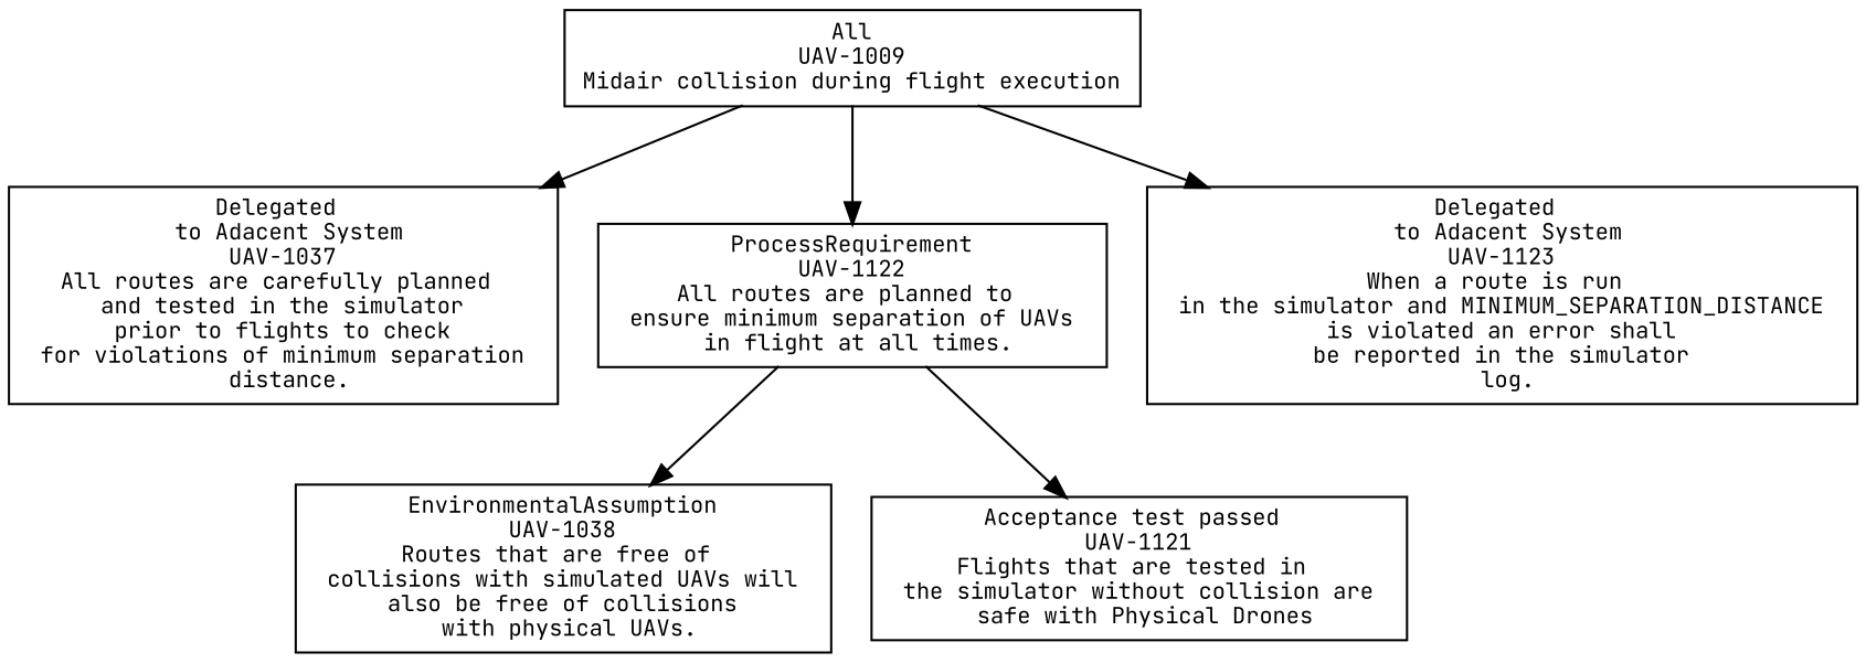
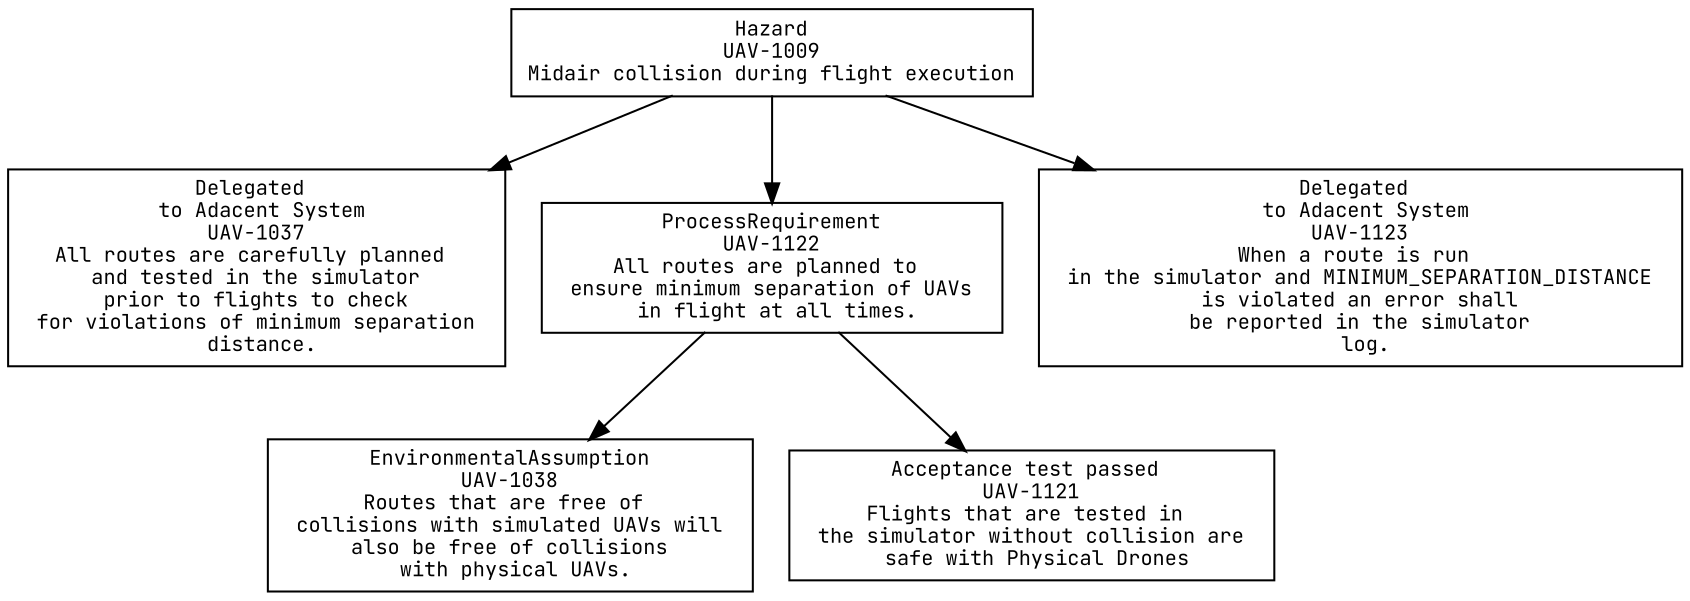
  digraph {
    autosize=false
    rankdir=TD
    fontname="JetBrains Mono"
    node [color=black fontsize=10 shape=record fontname="JetBrains Mono"]
    edge [fontname="JetBrains Mono"]
-   n1 [label="All\nUAV-1009\nMidair collision during flight execution "]
+   n1 [label="Hazard\nUAV-1009\nMidair collision during flight execution "]
    n2 [label=" Delegated \n to Adacent System\nUAV-1037\nAll routes are carefully planned \n and tested in the simulator \n prior to flights to check \n for violations of minimum separation \n distance. "]
    n3 [label="ProcessRequirement\nUAV-1122\nAll routes are planned to \n ensure minimum separation of UAVs \n in flight at all times. "]
    n4 [label=" Delegated \n to Adacent System\nUAV-1123\nWhen a route is run \n in the simulator and MINIMUM_SEPARATION_DISTANCE \n is violated an error shall \n be reported in the simulator \n log. "]
    n5 [label="EnvironmentalAssumption\nUAV-1038\nRoutes that are free of \n collisions with simulated UAVs will \n also be free of collisions \n with physical UAVs. "]
    n6 [label="Acceptance test passed \nUAV-1121\nFlights that are tested in \n the simulator without collision are \n safe with Physical Drones "]
    n1 -> n2
    n1 -> n3
    n1 -> n4
    n3 -> n5
    n3 -> n6
  }
